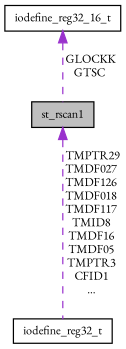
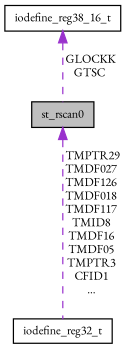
  digraph {
    fontname="EB Garamond"
    node [color=black fillcolor=white fontname="EB Garamond" fontsize=10 shape=record style=filled]
    edge [color=darkorchid3 dir=back fontname="EB Garamond" fontsize=10 labelfontname=Helvetica labelfontsize=10 style=dashed]
-   n1 [fillcolor=grey75 fontcolor=black height=0.2 label=st_rscan1 width=0.4]
+   n1 [fillcolor=grey75 fontcolor=black height=0.2 label=st_rscan0 width=0.4]
    n2 [height=0.2 label=iodefine_reg32_t width=0.4]
-   n3 [height=0.2 label=iodefine_reg32_16_t width=0.4]
+   n3 [height=0.2 label=iodefine_reg38_16_t width=0.4]
    n1 -> n2 [label=" TMPTR29\nTMDF027\nTMDF126\nTMDF018\nTMDF117\nTMID8\nTMDF16\nTMDF05\nTMPTR3\nCFID1\n..."]
    n3 -> n1 [label=" GLOCKK\nGTSC"]
  }
